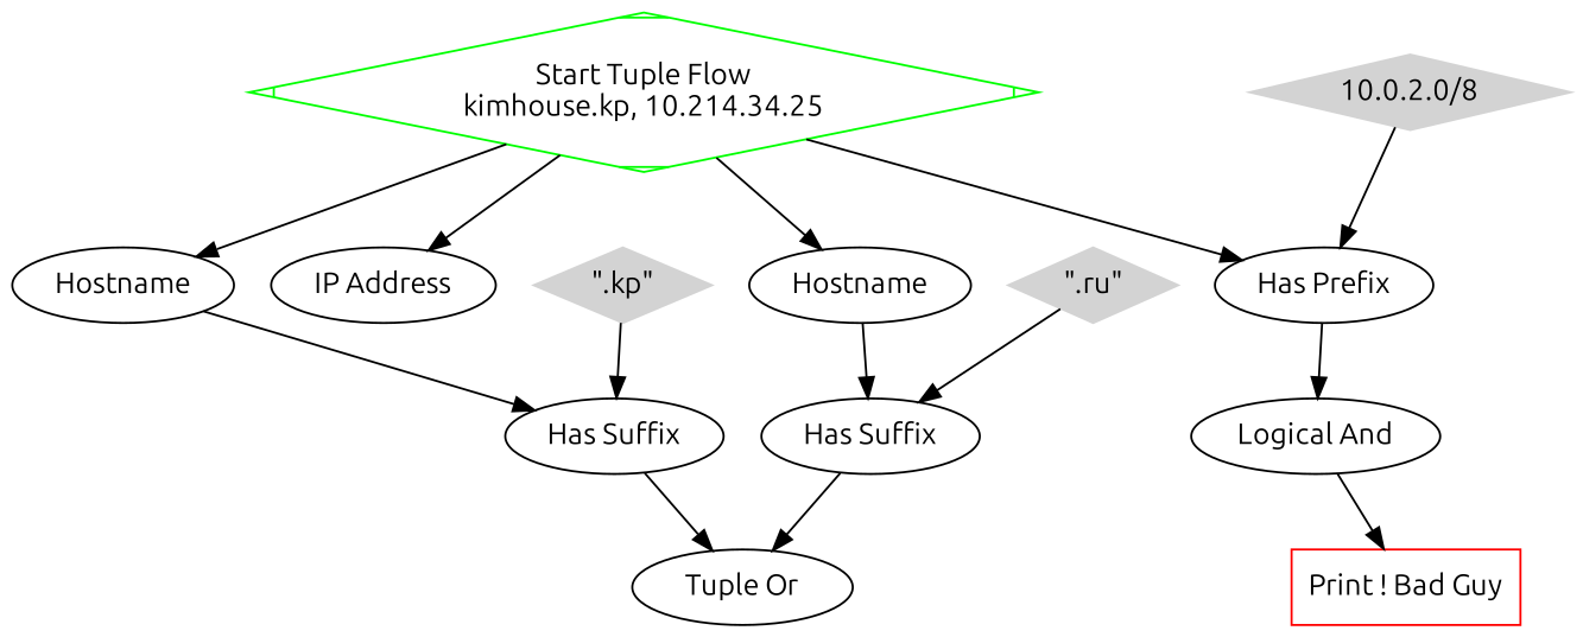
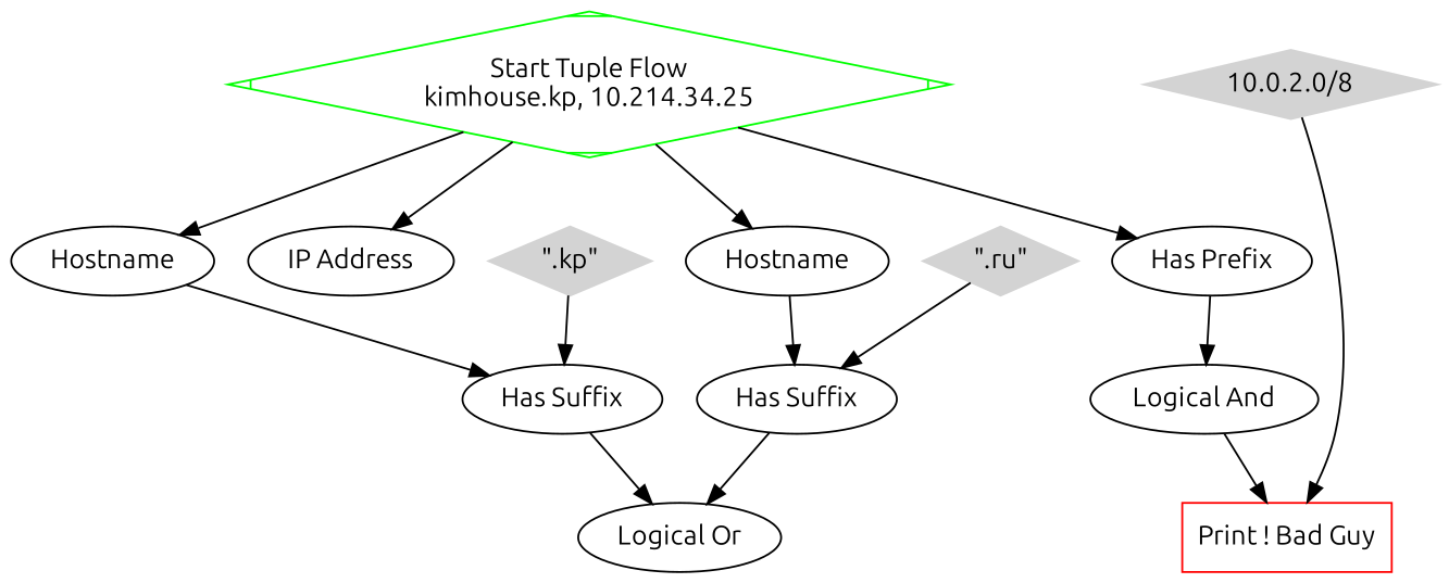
  digraph {
    fontname=Ubuntu
    node [fontname=Ubuntu]
    edge [fontname=Ubuntu]
    n1 [label=Hostname]
    n2 [label="Has Suffix"]
-   n3 [label="Tuple Or"]
+   n3 [label="Logical Or"]
    n4 [label=Hostname]
    n5 [label="Has Suffix"]
    n6 [label="Has Prefix"]
    n7 [label="Logical And"]
    n8 [color=red label="Print ! Bad Guy" shape=box]
    n9 [color=green label="Start Tuple Flow\nkimhouse.kp, 10.214.34.25" shape=Mdiamond]
    "IP Address"
    n11 [color=lightgrey label="10.0.2.0/8" shape=diamond style=filled]
    n12 [color=lightgrey label="\".ru\"" shape=diamond style=filled]
    n13 [color=lightgrey label="\".kp\"" shape=diamond style=filled]
    n1 -> n2
    n2 -> n3
    n4 -> n5
    n5 -> n3
    n6 -> n7
    n7 -> n8
    n9 -> n1
    n9 -> n4
    n9 -> n6
    n9 -> "IP Address"
-   n11 -> n6
+   n11 -> n8
    n12 -> n2
    n13 -> n5
  }
